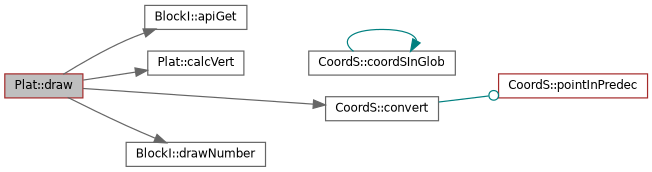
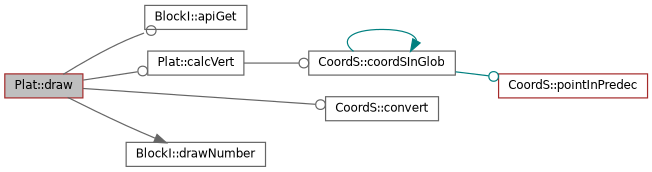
  digraph {
    rankdir=LR
    node [color=gray40 fillcolor=white fontname=Helvetica fontsize=10 shape=record style=filled]
    edge [arrowhead=odot color=gray40 fontname=Helvetica fontsize=10 labelfontname=Helvetica labelfontsize=10 style=solid]
    n1 [color=brown fillcolor=grey75 fontcolor=black height=0.2 label="Plat::draw" width=0.4]
    n2 [height=0.2 label="BlockI::apiGet" width=0.4]
    n3 [height=0.2 label="Plat::calcVert" width=0.4]
    n4 [height=0.2 label="CoordS::convert" width=0.4]
    n5 [height=0.2 label="BlockI::drawNumber" width=0.4]
    n6 [height=0.2 label="CoordS::coordSInGlob" width=0.4]
    n7 [color=brown height=0.2 label="CoordS::pointInPredec" width=0.4]
-   n1 -> n2 [arrowhead=normal]
-   n1 -> n3 [arrowhead=normal]
-   n1 -> n4 [arrowhead=normal]
+   n1 -> n2
+   n1 -> n3
+   n1 -> n4
    n1 -> n5 [arrowhead=normal]
+   n3 -> n6
    n6 -> n6 [arrowhead=normal color=teal]
-   n4 -> n7 [color=teal]
+   n6 -> n7 [color=teal]
  }
